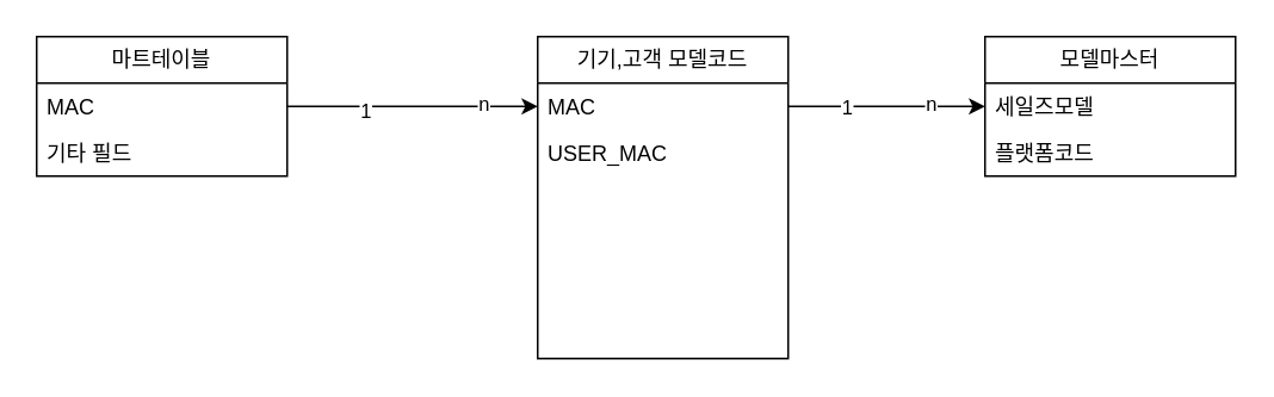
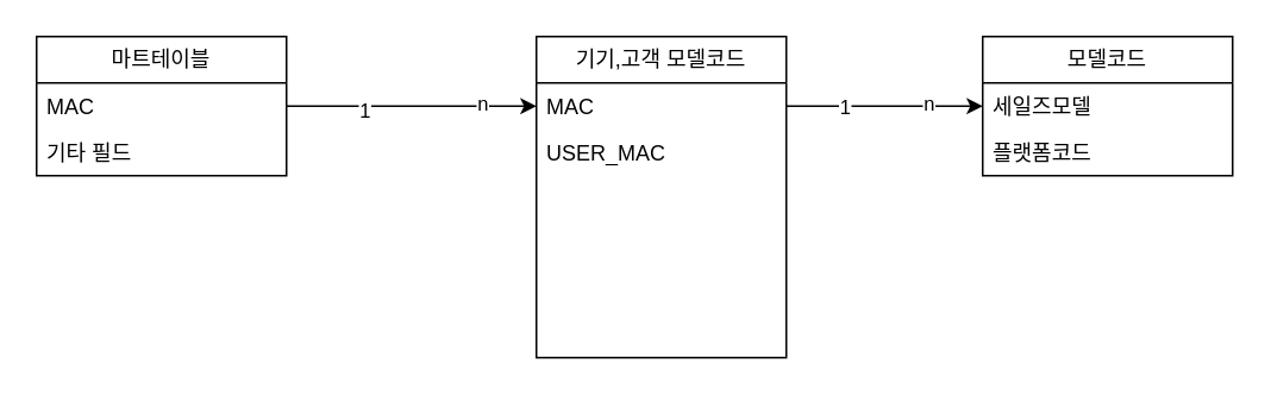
  <mxCell id="0" />
  <mxCell id="1" parent="0" />
  <mxCell id="2" value="마트테이블" style="swimlane;fontStyle=0;childLayout=stackLayout;horizontal=1;startSize=26;fillColor=none;horizontalStack=0;resizeParent=1;resizeParentMax=0;resizeLast=0;collapsible=1;marginBottom=0;whiteSpace=wrap;html=1;" vertex="1" parent="1"><mxGeometry x="20" y="20" width="140" height="78" as="geometry" /></mxCell>
  <mxCell id="3" value="MAC" style="text;strokeColor=none;fillColor=none;align=left;verticalAlign=top;spacingLeft=4;spacingRight=4;overflow=hidden;rotatable=0;points=[[0,0.5],[1,0.5]];portConstraint=eastwest;whiteSpace=wrap;html=1;" vertex="1" parent="2"><mxGeometry y="26" width="140" height="26" as="geometry" /></mxCell>
  <mxCell id="4" value="기타 필드" style="text;strokeColor=none;fillColor=none;align=left;verticalAlign=top;spacingLeft=4;spacingRight=4;overflow=hidden;rotatable=0;points=[[0,0.5],[1,0.5]];portConstraint=eastwest;whiteSpace=wrap;html=1;" vertex="1" parent="2"><mxGeometry y="52" width="140" height="26" as="geometry" /></mxCell>
  <mxCell id="5" value="기기,고객 모델코드" style="swimlane;fontStyle=0;childLayout=stackLayout;horizontal=1;startSize=26;fillColor=none;horizontalStack=0;resizeParent=1;resizeParentMax=0;resizeLast=0;collapsible=1;marginBottom=0;whiteSpace=wrap;html=1;" vertex="1" parent="1"><mxGeometry x="300" y="20" width="140" height="180" as="geometry" /></mxCell>
  <mxCell id="6" value="MAC" style="text;strokeColor=none;fillColor=none;align=left;verticalAlign=top;spacingLeft=4;spacingRight=4;overflow=hidden;rotatable=0;points=[[0,0.5],[1,0.5]];portConstraint=eastwest;whiteSpace=wrap;html=1;" vertex="1" parent="5"><mxGeometry y="26" width="140" height="26" as="geometry" /></mxCell>
  <mxCell id="7" value="USER_MAC" style="text;strokeColor=none;fillColor=none;align=left;verticalAlign=top;spacingLeft=4;spacingRight=4;overflow=hidden;rotatable=0;points=[[0,0.5],[1,0.5]];portConstraint=eastwest;whiteSpace=wrap;html=1;" vertex="1" parent="5"><mxGeometry y="52" width="140" height="128" as="geometry" /></mxCell>
  <mxCell id="8" style="edgeStyle=orthogonalEdgeStyle;rounded=0;orthogonalLoop=1;jettySize=auto;html=1;entryX=0;entryY=0.5;entryDx=0;entryDy=0;" edge="1" parent="1" source="3" target="6"><mxGeometry relative="1" as="geometry" /></mxCell>
  <mxCell id="9" value="1" style="edgeLabel;html=1;align=center;verticalAlign=middle;resizable=0;points=[];" vertex="1" connectable="0" parent="8"><mxGeometry x="-0.386" y="-2" relative="1" as="geometry"><mxPoint as="offset" /></mxGeometry></mxCell>
  <mxCell id="10" value="n" style="edgeLabel;html=1;align=center;verticalAlign=middle;resizable=0;points=[];" vertex="1" connectable="0" parent="8"><mxGeometry x="0.557" y="2" relative="1" as="geometry"><mxPoint as="offset" /></mxGeometry></mxCell>
- <mxCell id="11" value="모델마스터" style="swimlane;fontStyle=0;childLayout=stackLayout;horizontal=1;startSize=26;fillColor=none;horizontalStack=0;resizeParent=1;resizeParentMax=0;resizeLast=0;collapsible=1;marginBottom=0;whiteSpace=wrap;html=1;" vertex="1" parent="1"><mxGeometry x="550" y="20" width="140" height="78" as="geometry" /></mxCell>
+ <mxCell id="11" value="모델코드" style="swimlane;fontStyle=0;childLayout=stackLayout;horizontal=1;startSize=26;fillColor=none;horizontalStack=0;resizeParent=1;resizeParentMax=0;resizeLast=0;collapsible=1;marginBottom=0;whiteSpace=wrap;html=1;" vertex="1" parent="1"><mxGeometry x="550" y="20" width="140" height="78" as="geometry" /></mxCell>
  <mxCell id="12" value="세일즈모델" style="text;strokeColor=none;fillColor=none;align=left;verticalAlign=top;spacingLeft=4;spacingRight=4;overflow=hidden;rotatable=0;points=[[0,0.5],[1,0.5]];portConstraint=eastwest;whiteSpace=wrap;html=1;" vertex="1" parent="11"><mxGeometry y="26" width="140" height="26" as="geometry" /></mxCell>
  <mxCell id="13" value="플랫폼코드" style="text;strokeColor=none;fillColor=none;align=left;verticalAlign=top;spacingLeft=4;spacingRight=4;overflow=hidden;rotatable=0;points=[[0,0.5],[1,0.5]];portConstraint=eastwest;whiteSpace=wrap;html=1;" vertex="1" parent="11"><mxGeometry y="52" width="140" height="26" as="geometry" /></mxCell>
  <mxCell id="14" style="edgeStyle=orthogonalEdgeStyle;rounded=0;orthogonalLoop=1;jettySize=auto;html=1;" edge="1" parent="1" source="6" target="12"><mxGeometry relative="1" as="geometry" /></mxCell>
  <mxCell id="15" value="1" style="edgeLabel;html=1;align=center;verticalAlign=middle;resizable=0;points=[];" vertex="1" connectable="0" parent="14"><mxGeometry x="-0.418" relative="1" as="geometry"><mxPoint as="offset" /></mxGeometry></mxCell>
  <mxCell id="16" value="n" style="edgeLabel;html=1;align=center;verticalAlign=middle;resizable=0;points=[];" vertex="1" connectable="0" parent="14"><mxGeometry x="0.436" y="2" relative="1" as="geometry"><mxPoint as="offset" /></mxGeometry></mxCell>
